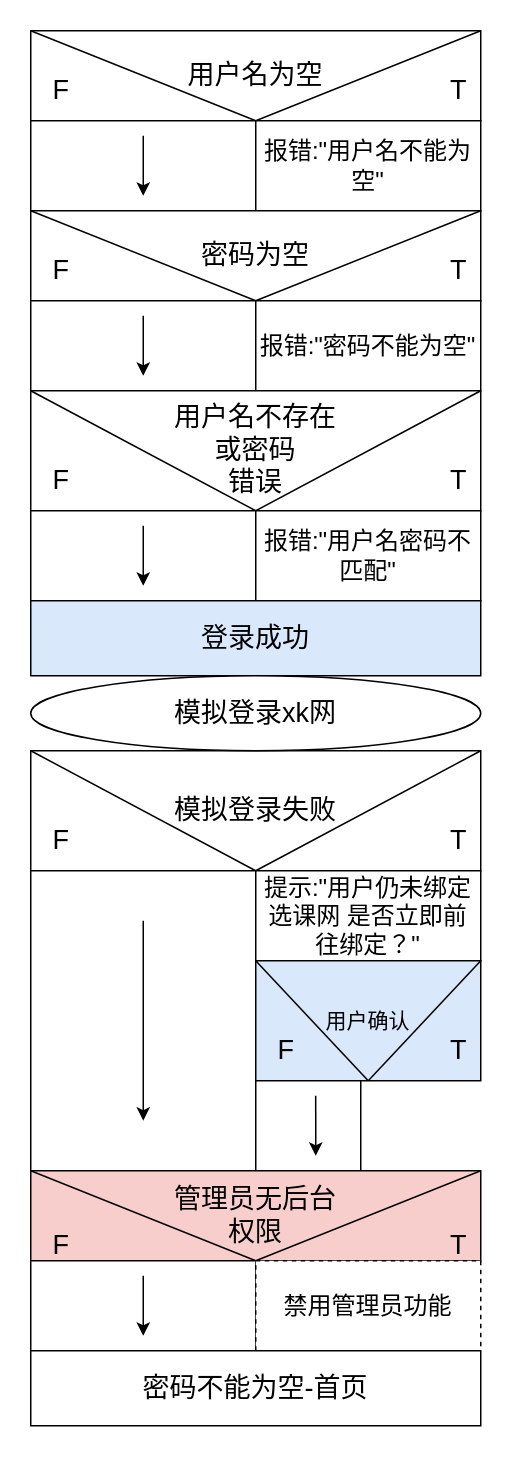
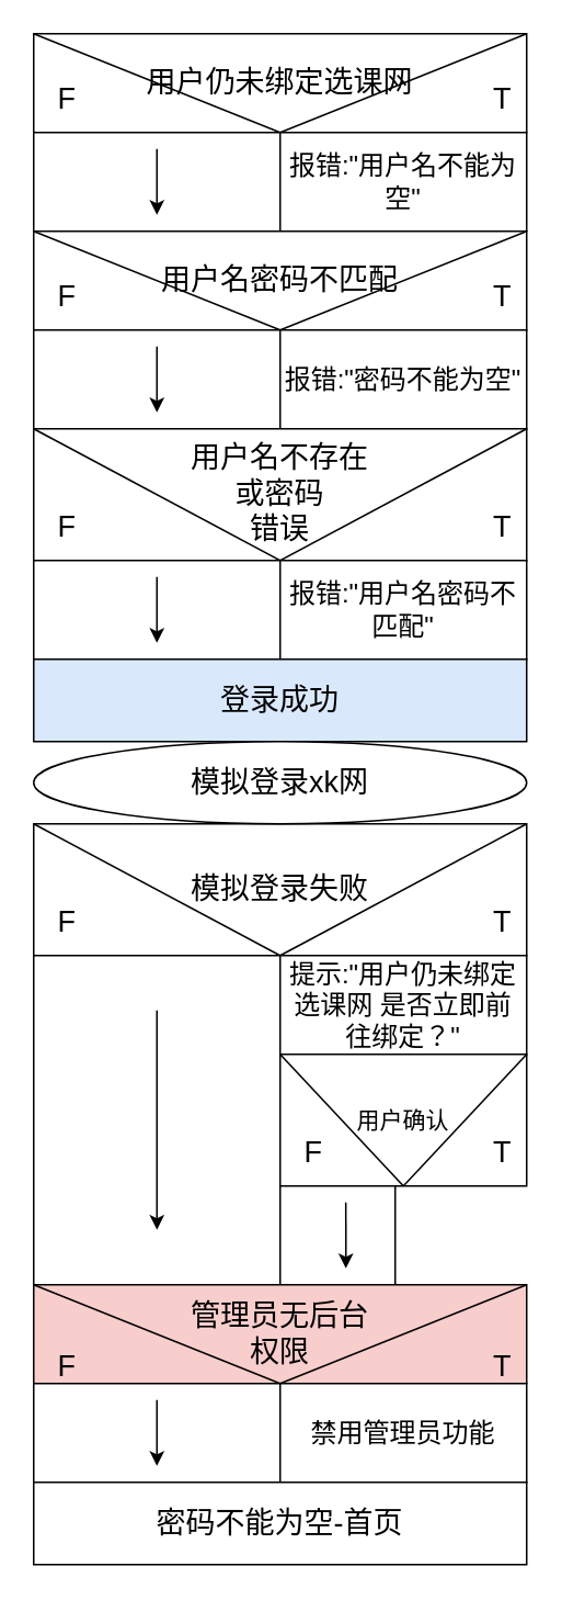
  <mxCell id="0" />
  <mxCell id="1" parent="0" />
- <mxCell id="2" value="&lt;font style=&quot;font-size: 18px&quot;&gt;用户名为空&lt;/font&gt;" style="rounded=0;whiteSpace=wrap;html=1;" vertex="1" parent="1"><mxGeometry x="20" y="20" width="300" height="60" as="geometry" /></mxCell>
+ <mxCell id="2" value="&lt;font style=&quot;font-size: 18px&quot;&gt;用户仍未绑定选课网&lt;/font&gt;" style="rounded=0;whiteSpace=wrap;html=1;" vertex="1" parent="1"><mxGeometry x="20" y="20" width="300" height="60" as="geometry" /></mxCell>
  <mxCell id="3" value="" style="endArrow=none;html=1;entryX=0;entryY=0;entryDx=0;entryDy=0;exitX=0.5;exitY=1;exitDx=0;exitDy=0;" edge="1" parent="1" source="2" target="2"><mxGeometry width="50" height="50" relative="1" as="geometry"><mxPoint x="310" y="380" as="sourcePoint" /><mxPoint x="360" y="330" as="targetPoint" /></mxGeometry></mxCell>
  <mxCell id="4" value="" style="endArrow=none;html=1;entryX=1;entryY=0;entryDx=0;entryDy=0;exitX=0.5;exitY=1;exitDx=0;exitDy=0;" edge="1" parent="1" source="2" target="2"><mxGeometry width="50" height="50" relative="1" as="geometry"><mxPoint x="310" y="380" as="sourcePoint" /><mxPoint x="360" y="330" as="targetPoint" /></mxGeometry></mxCell>
  <mxCell id="5" value="&lt;font style=&quot;font-size: 18px&quot;&gt;F&lt;/font&gt;" style="text;html=1;align=center;verticalAlign=middle;resizable=0;points=[];autosize=1;" vertex="1" parent="1"><mxGeometry x="25" y="50" width="30" height="20" as="geometry" /></mxCell>
  <mxCell id="6" value="&lt;font style=&quot;font-size: 18px&quot;&gt;T&lt;/font&gt;" style="text;html=1;align=center;verticalAlign=middle;resizable=0;points=[];autosize=1;" vertex="1" parent="1"><mxGeometry x="290" y="50" width="30" height="20" as="geometry" /></mxCell>
  <mxCell id="7" value="" style="rounded=0;whiteSpace=wrap;html=1;" vertex="1" parent="1"><mxGeometry x="20" y="80" width="150" height="60" as="geometry" /></mxCell>
  <mxCell id="8" value="&lt;font size=&quot;3&quot;&gt;报错:&quot;用户名不能为空&quot;&lt;/font&gt;" style="rounded=0;whiteSpace=wrap;html=1;" vertex="1" parent="1"><mxGeometry x="170" y="80" width="150" height="60" as="geometry" /></mxCell>
  <mxCell id="9" value="" style="endArrow=classic;html=1;exitX=0.25;exitY=1;exitDx=0;exitDy=0;" edge="1" parent="1" source="2" target="7"><mxGeometry width="50" height="50" relative="1" as="geometry"><mxPoint x="310" y="370" as="sourcePoint" /><mxPoint x="360" y="320" as="targetPoint" /></mxGeometry></mxCell>
  <mxCell id="10" value="" style="endArrow=classic;html=1;" edge="1" parent="1"><mxGeometry width="50" height="50" relative="1" as="geometry"><mxPoint x="95" y="90" as="sourcePoint" /><mxPoint x="95" y="130" as="targetPoint" /></mxGeometry></mxCell>
- <mxCell id="11" value="&lt;font style=&quot;font-size: 18px&quot;&gt;密码为空&lt;/font&gt;" style="rounded=0;whiteSpace=wrap;html=1;" vertex="1" parent="1"><mxGeometry x="20" y="140" width="300" height="60" as="geometry" /></mxCell>
+ <mxCell id="11" value="&lt;font style=&quot;font-size: 18px&quot;&gt;用户名密码不匹配&lt;/font&gt;" style="rounded=0;whiteSpace=wrap;html=1;" vertex="1" parent="1"><mxGeometry x="20" y="140" width="300" height="60" as="geometry" /></mxCell>
  <mxCell id="12" value="" style="endArrow=none;html=1;entryX=0;entryY=0;entryDx=0;entryDy=0;exitX=0.5;exitY=1;exitDx=0;exitDy=0;" edge="1" parent="1" source="11" target="11"><mxGeometry width="50" height="50" relative="1" as="geometry"><mxPoint x="310" y="500" as="sourcePoint" /><mxPoint x="360" y="450" as="targetPoint" /></mxGeometry></mxCell>
  <mxCell id="13" value="" style="endArrow=none;html=1;entryX=1;entryY=0;entryDx=0;entryDy=0;exitX=0.5;exitY=1;exitDx=0;exitDy=0;" edge="1" parent="1" source="11" target="11"><mxGeometry width="50" height="50" relative="1" as="geometry"><mxPoint x="310" y="500" as="sourcePoint" /><mxPoint x="360" y="450" as="targetPoint" /></mxGeometry></mxCell>
  <mxCell id="14" value="&lt;font style=&quot;font-size: 18px&quot;&gt;F&lt;/font&gt;" style="text;html=1;align=center;verticalAlign=middle;resizable=0;points=[];autosize=1;" vertex="1" parent="1"><mxGeometry x="25" y="170" width="30" height="20" as="geometry" /></mxCell>
  <mxCell id="15" value="&lt;font style=&quot;font-size: 18px&quot;&gt;T&lt;/font&gt;" style="text;html=1;align=center;verticalAlign=middle;resizable=0;points=[];autosize=1;" vertex="1" parent="1"><mxGeometry x="290" y="170" width="30" height="20" as="geometry" /></mxCell>
  <mxCell id="16" value="" style="endArrow=classic;html=1;exitX=0.25;exitY=1;exitDx=0;exitDy=0;" edge="1" parent="1" source="11"><mxGeometry width="50" height="50" relative="1" as="geometry"><mxPoint x="310" y="490" as="sourcePoint" /><mxPoint x="95" y="200" as="targetPoint" /></mxGeometry></mxCell>
  <mxCell id="17" value="" style="rounded=0;whiteSpace=wrap;html=1;" vertex="1" parent="1"><mxGeometry x="20" y="200" width="150" height="60" as="geometry" /></mxCell>
  <mxCell id="18" value="&lt;font size=&quot;3&quot;&gt;报错:&quot;密码不能为空&quot;&lt;/font&gt;" style="rounded=0;whiteSpace=wrap;html=1;" vertex="1" parent="1"><mxGeometry x="170" y="200" width="150" height="60" as="geometry" /></mxCell>
  <mxCell id="19" value="" style="endArrow=classic;html=1;exitX=0.25;exitY=1;exitDx=0;exitDy=0;" edge="1" parent="1" target="17"><mxGeometry width="50" height="50" relative="1" as="geometry"><mxPoint x="95" y="200" as="sourcePoint" /><mxPoint x="360" y="440" as="targetPoint" /></mxGeometry></mxCell>
  <mxCell id="20" value="" style="endArrow=classic;html=1;" edge="1" parent="1"><mxGeometry width="50" height="50" relative="1" as="geometry"><mxPoint x="95" y="210" as="sourcePoint" /><mxPoint x="95" y="250" as="targetPoint" /></mxGeometry></mxCell>
  <mxCell id="21" value="&lt;font style=&quot;font-size: 18px&quot;&gt;用户名不存在&lt;br&gt;或密码&lt;br&gt;错误&lt;br&gt;&lt;/font&gt;" style="rounded=0;whiteSpace=wrap;html=1;" vertex="1" parent="1"><mxGeometry x="20" y="260" width="300" height="80" as="geometry" /></mxCell>
  <mxCell id="22" value="" style="endArrow=none;html=1;entryX=0;entryY=0;entryDx=0;entryDy=0;exitX=0.5;exitY=1;exitDx=0;exitDy=0;" edge="1" parent="1" source="21" target="21"><mxGeometry width="50" height="50" relative="1" as="geometry"><mxPoint x="310" y="640" as="sourcePoint" /><mxPoint x="360" y="590" as="targetPoint" /></mxGeometry></mxCell>
  <mxCell id="23" value="" style="endArrow=none;html=1;entryX=1;entryY=0;entryDx=0;entryDy=0;exitX=0.5;exitY=1;exitDx=0;exitDy=0;" edge="1" parent="1" source="21" target="21"><mxGeometry width="50" height="50" relative="1" as="geometry"><mxPoint x="310" y="640" as="sourcePoint" /><mxPoint x="360" y="590" as="targetPoint" /></mxGeometry></mxCell>
  <mxCell id="24" value="&lt;font style=&quot;font-size: 18px&quot;&gt;F&lt;/font&gt;" style="text;html=1;align=center;verticalAlign=middle;resizable=0;points=[];autosize=1;" vertex="1" parent="1"><mxGeometry x="25" y="310" width="30" height="20" as="geometry" /></mxCell>
  <mxCell id="25" value="&lt;font style=&quot;font-size: 18px&quot;&gt;T&lt;/font&gt;" style="text;html=1;align=center;verticalAlign=middle;resizable=0;points=[];autosize=1;" vertex="1" parent="1"><mxGeometry x="290" y="310" width="30" height="20" as="geometry" /></mxCell>
  <mxCell id="26" value="" style="endArrow=classic;html=1;exitX=0.25;exitY=1;exitDx=0;exitDy=0;" edge="1" parent="1"><mxGeometry width="50" height="50" relative="1" as="geometry"><mxPoint x="95" y="340" as="sourcePoint" /><mxPoint x="95" y="340" as="targetPoint" /></mxGeometry></mxCell>
  <mxCell id="27" value="" style="rounded=0;whiteSpace=wrap;html=1;" vertex="1" parent="1"><mxGeometry x="20" y="340" width="150" height="60" as="geometry" /></mxCell>
  <mxCell id="28" value="&lt;font size=&quot;3&quot;&gt;报错:&quot;用户名密码不匹配&quot;&lt;/font&gt;" style="rounded=0;whiteSpace=wrap;html=1;" vertex="1" parent="1"><mxGeometry x="170" y="340" width="150" height="60" as="geometry" /></mxCell>
  <mxCell id="29" value="" style="endArrow=classic;html=1;exitX=0.25;exitY=1;exitDx=0;exitDy=0;" edge="1" parent="1" target="27"><mxGeometry width="50" height="50" relative="1" as="geometry"><mxPoint x="95" y="340" as="sourcePoint" /><mxPoint x="360" y="580" as="targetPoint" /></mxGeometry></mxCell>
  <mxCell id="30" value="" style="endArrow=classic;html=1;" edge="1" parent="1"><mxGeometry width="50" height="50" relative="1" as="geometry"><mxPoint x="95" y="350" as="sourcePoint" /><mxPoint x="95" y="390" as="targetPoint" /></mxGeometry></mxCell>
  <mxCell id="31" value="&lt;font style=&quot;font-size: 18px&quot;&gt;登录成功&lt;/font&gt;" style="rounded=0;whiteSpace=wrap;html=1;fillColor=#dae8fc;" vertex="1" parent="1"><mxGeometry x="20" y="400" width="300" height="50" as="geometry" /></mxCell>
  <mxCell id="32" value="&lt;span style=&quot;font-size: 18px&quot;&gt;模拟登录失败&lt;br&gt;&lt;/span&gt;" style="rounded=0;whiteSpace=wrap;html=1;" vertex="1" parent="1"><mxGeometry x="20" y="500" width="300" height="80" as="geometry" /></mxCell>
  <mxCell id="33" value="" style="endArrow=none;html=1;entryX=0;entryY=0;entryDx=0;entryDy=0;exitX=0.5;exitY=1;exitDx=0;exitDy=0;" edge="1" parent="1" source="32" target="32"><mxGeometry width="50" height="50" relative="1" as="geometry"><mxPoint x="310" y="830" as="sourcePoint" /><mxPoint x="360" y="780" as="targetPoint" /></mxGeometry></mxCell>
  <mxCell id="34" value="" style="endArrow=none;html=1;entryX=1;entryY=0;entryDx=0;entryDy=0;exitX=0.5;exitY=1;exitDx=0;exitDy=0;" edge="1" parent="1" source="32" target="32"><mxGeometry width="50" height="50" relative="1" as="geometry"><mxPoint x="310" y="830" as="sourcePoint" /><mxPoint x="360" y="780" as="targetPoint" /></mxGeometry></mxCell>
  <mxCell id="35" value="&lt;font style=&quot;font-size: 18px&quot;&gt;F&lt;/font&gt;" style="text;html=1;align=center;verticalAlign=middle;resizable=0;points=[];autosize=1;" vertex="1" parent="1"><mxGeometry x="25" y="550" width="30" height="20" as="geometry" /></mxCell>
  <mxCell id="36" value="&lt;font style=&quot;font-size: 18px&quot;&gt;T&lt;/font&gt;" style="text;html=1;align=center;verticalAlign=middle;resizable=0;points=[];autosize=1;" vertex="1" parent="1"><mxGeometry x="290" y="550" width="30" height="20" as="geometry" /></mxCell>
  <mxCell id="37" value="&lt;font style=&quot;font-size: 18px&quot;&gt;模拟登录xk网&lt;/font&gt;" style="ellipse;whiteSpace=wrap;html=1;" vertex="1" parent="1"><mxGeometry x="20" y="450" width="300" height="50" as="geometry" /></mxCell>
  <mxCell id="38" value="" style="rounded=0;whiteSpace=wrap;html=1;" vertex="1" parent="1"><mxGeometry x="20" y="580" width="150" height="200" as="geometry" /></mxCell>
  <mxCell id="39" value="&lt;font size=&quot;3&quot;&gt;提示:&quot;用户仍未绑定选课网 是否立即前往绑定？&quot;&lt;/font&gt;" style="rounded=0;whiteSpace=wrap;html=1;" vertex="1" parent="1"><mxGeometry x="170" y="580" width="150" height="60" as="geometry" /></mxCell>
  <mxCell id="40" value="" style="endArrow=classic;html=1;exitX=0.5;exitY=0.167;exitDx=0;exitDy=0;exitPerimeter=0;entryX=0.5;entryY=0.833;entryDx=0;entryDy=0;entryPerimeter=0;" edge="1" parent="1" source="38" target="38"><mxGeometry width="50" height="50" relative="1" as="geometry"><mxPoint x="110" y="650" as="sourcePoint" /><mxPoint x="110" y="630" as="targetPoint" /><Array as="points" /></mxGeometry></mxCell>
- <mxCell id="41" value="&lt;font style=&quot;font-size: 14px&quot;&gt;用户确认&lt;/font&gt;" style="rounded=0;whiteSpace=wrap;html=1;fillColor=#dae8fc;" vertex="1" parent="1"><mxGeometry x="170" y="640" width="150" height="80" as="geometry" /></mxCell>
+ <mxCell id="41" value="&lt;font style=&quot;font-size: 14px&quot;&gt;用户确认&lt;/font&gt;" style="rounded=0;whiteSpace=wrap;html=1;" vertex="1" parent="1"><mxGeometry x="170" y="640" width="150" height="80" as="geometry" /></mxCell>
  <mxCell id="42" value="" style="endArrow=none;html=1;entryX=0;entryY=0;entryDx=0;entryDy=0;exitX=0.5;exitY=1;exitDx=0;exitDy=0;" edge="1" parent="1" source="41" target="41"><mxGeometry width="50" height="50" relative="1" as="geometry"><mxPoint x="460" y="1020" as="sourcePoint" /><mxPoint x="510" y="970" as="targetPoint" /></mxGeometry></mxCell>
  <mxCell id="43" value="" style="endArrow=none;html=1;entryX=1;entryY=0;entryDx=0;entryDy=0;exitX=0.5;exitY=1;exitDx=0;exitDy=0;" edge="1" parent="1" source="41" target="41"><mxGeometry width="50" height="50" relative="1" as="geometry"><mxPoint x="460" y="1020" as="sourcePoint" /><mxPoint x="510" y="970" as="targetPoint" /></mxGeometry></mxCell>
  <mxCell id="44" value="&lt;font style=&quot;font-size: 18px&quot;&gt;F&lt;/font&gt;" style="text;html=1;align=center;verticalAlign=middle;resizable=0;points=[];autosize=1;" vertex="1" parent="1"><mxGeometry x="175" y="690" width="30" height="20" as="geometry" /></mxCell>
  <mxCell id="45" value="&lt;font style=&quot;font-size: 18px&quot;&gt;T&lt;/font&gt;" style="text;html=1;align=center;verticalAlign=middle;resizable=0;points=[];autosize=1;" vertex="1" parent="1"><mxGeometry x="290" y="690" width="30" height="20" as="geometry" /></mxCell>
  <mxCell id="46" value="" style="rounded=0;whiteSpace=wrap;html=1;" vertex="1" parent="1"><mxGeometry x="170" y="720" width="70" height="60" as="geometry" /></mxCell>
  <mxCell id="47" value="" style="endArrow=classic;html=1;exitX=0.571;exitY=0.167;exitDx=0;exitDy=0;exitPerimeter=0;" edge="1" parent="1" source="46"><mxGeometry width="50" height="50" relative="1" as="geometry"><mxPoint x="180" y="770" as="sourcePoint" /><mxPoint x="210" y="770" as="targetPoint" /></mxGeometry></mxCell>
  <mxCell id="48" value="&lt;span style=&quot;font-size: 18px&quot;&gt;管理员无后台&lt;br&gt;权限&lt;br&gt;&lt;/span&gt;" style="rounded=0;whiteSpace=wrap;html=1;fillColor=#f8cecc;" vertex="1" parent="1"><mxGeometry x="20" y="780" width="300" height="60" as="geometry" /></mxCell>
  <mxCell id="49" value="" style="endArrow=none;html=1;entryX=0;entryY=0;entryDx=0;entryDy=0;exitX=0.5;exitY=1;exitDx=0;exitDy=0;" edge="1" parent="1" source="48" target="48"><mxGeometry width="50" height="50" relative="1" as="geometry"><mxPoint x="310" y="1110" as="sourcePoint" /><mxPoint x="360" y="1060" as="targetPoint" /></mxGeometry></mxCell>
  <mxCell id="50" value="" style="endArrow=none;html=1;entryX=1;entryY=0;entryDx=0;entryDy=0;exitX=0.5;exitY=1;exitDx=0;exitDy=0;" edge="1" parent="1" source="48" target="48"><mxGeometry width="50" height="50" relative="1" as="geometry"><mxPoint x="310" y="1110" as="sourcePoint" /><mxPoint x="360" y="1060" as="targetPoint" /></mxGeometry></mxCell>
  <mxCell id="51" value="&lt;font style=&quot;font-size: 18px&quot;&gt;F&lt;/font&gt;" style="text;html=1;align=center;verticalAlign=middle;resizable=0;points=[];autosize=1;" vertex="1" parent="1"><mxGeometry x="25" y="820" width="30" height="20" as="geometry" /></mxCell>
  <mxCell id="52" value="&lt;font style=&quot;font-size: 18px&quot;&gt;T&lt;/font&gt;" style="text;html=1;align=center;verticalAlign=middle;resizable=0;points=[];autosize=1;" vertex="1" parent="1"><mxGeometry x="290" y="820" width="30" height="20" as="geometry" /></mxCell>
  <mxCell id="53" value="" style="endArrow=classic;html=1;exitX=0.25;exitY=1;exitDx=0;exitDy=0;" edge="1" parent="1"><mxGeometry width="50" height="50" relative="1" as="geometry"><mxPoint x="95" y="840" as="sourcePoint" /><mxPoint x="95" y="840" as="targetPoint" /></mxGeometry></mxCell>
  <mxCell id="54" value="" style="rounded=0;whiteSpace=wrap;html=1;" vertex="1" parent="1"><mxGeometry x="20" y="840" width="150" height="60" as="geometry" /></mxCell>
- <mxCell id="55" value="&lt;font size=&quot;3&quot;&gt;禁用管理员功能&lt;/font&gt;" style="rounded=0;whiteSpace=wrap;html=1;dashed=1;" vertex="1" parent="1"><mxGeometry x="170" y="840" width="150" height="60" as="geometry" /></mxCell>
+ <mxCell id="55" value="&lt;font size=&quot;3&quot;&gt;禁用管理员功能&lt;/font&gt;" style="rounded=0;whiteSpace=wrap;html=1;" vertex="1" parent="1"><mxGeometry x="170" y="840" width="150" height="60" as="geometry" /></mxCell>
  <mxCell id="56" value="" style="endArrow=classic;html=1;exitX=0.25;exitY=1;exitDx=0;exitDy=0;" edge="1" parent="1" target="54"><mxGeometry width="50" height="50" relative="1" as="geometry"><mxPoint x="95" y="840" as="sourcePoint" /><mxPoint x="360" y="1080" as="targetPoint" /></mxGeometry></mxCell>
  <mxCell id="57" value="" style="endArrow=classic;html=1;" edge="1" parent="1"><mxGeometry width="50" height="50" relative="1" as="geometry"><mxPoint x="95" y="850" as="sourcePoint" /><mxPoint x="95" y="890" as="targetPoint" /></mxGeometry></mxCell>
  <mxCell id="58" value="&lt;font style=&quot;font-size: 18px&quot;&gt;密码不能为空-首页&lt;/font&gt;" style="rounded=0;whiteSpace=wrap;html=1;" vertex="1" parent="1"><mxGeometry x="20" y="900" width="300" height="50" as="geometry" /></mxCell>
